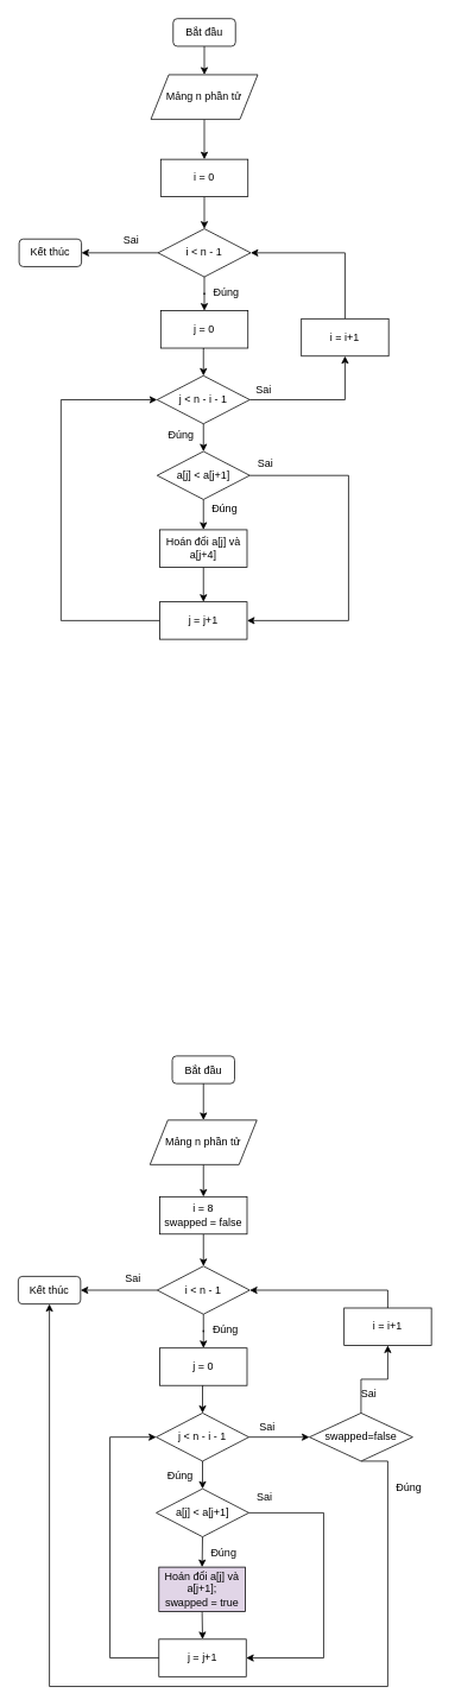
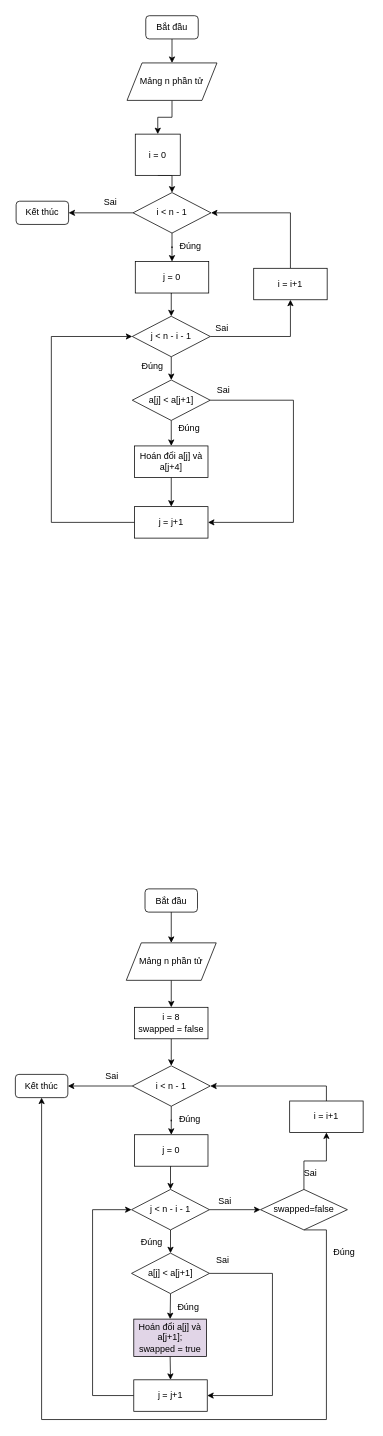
  <mxCell id="0" />
  <mxCell id="1" parent="0" />
  <mxCell id="2" style="edgeStyle=orthogonalEdgeStyle;rounded=0;orthogonalLoop=1;jettySize=auto;html=1;exitX=0.5;exitY=1;exitDx=0;exitDy=0;entryX=0.5;entryY=0;entryDx=0;entryDy=0;" edge="1" parent="1" source="3" target="5"><mxGeometry relative="1" as="geometry" /></mxCell>
  <mxCell id="3" value="Bắt đầu" style="rounded=1;whiteSpace=wrap;html=1;" vertex="1" parent="1"><mxGeometry x="194" y="20" width="70" height="31" as="geometry" /></mxCell>
  <mxCell id="4" style="edgeStyle=orthogonalEdgeStyle;rounded=0;orthogonalLoop=1;jettySize=auto;html=1;exitX=0.5;exitY=1;exitDx=0;exitDy=0;entryX=0.5;entryY=0;entryDx=0;entryDy=0;" edge="1" parent="1" source="5" target="7"><mxGeometry relative="1" as="geometry" /></mxCell>
  <mxCell id="5" value="Mảng n phần tử" style="shape=parallelogram;perimeter=parallelogramPerimeter;whiteSpace=wrap;html=1;fixedSize=1;" vertex="1" parent="1"><mxGeometry x="169" y="83" width="120" height="50" as="geometry" /></mxCell>
  <mxCell id="6" style="edgeStyle=orthogonalEdgeStyle;rounded=0;orthogonalLoop=1;jettySize=auto;html=1;exitX=0.5;exitY=1;exitDx=0;exitDy=0;entryX=0.5;entryY=0;entryDx=0;entryDy=0;" edge="1" parent="1" source="7" target="10"><mxGeometry relative="1" as="geometry" /></mxCell>
- <mxCell id="7" value="i = 0" style="rounded=0;whiteSpace=wrap;html=1;" vertex="1" parent="1"><mxGeometry x="180" y="178" width="98" height="42" as="geometry" /></mxCell>
+ <mxCell id="7" value="i = 0" style="rounded=0;whiteSpace=wrap;html=1;" vertex="1" parent="1"><mxGeometry x="180" y="178" width="60" height="55" as="geometry" /></mxCell>
  <mxCell id="8" style="edgeStyle=orthogonalEdgeStyle;rounded=0;orthogonalLoop=1;jettySize=auto;html=1;exitX=0.5;exitY=1;exitDx=0;exitDy=0;" edge="1" parent="1" source="10" target="12"><mxGeometry relative="1" as="geometry" /></mxCell>
  <mxCell id="9" style="edgeStyle=orthogonalEdgeStyle;rounded=0;orthogonalLoop=1;jettySize=auto;html=1;exitX=0;exitY=0.5;exitDx=0;exitDy=0;entryX=1;entryY=0.5;entryDx=0;entryDy=0;" edge="1" parent="1" source="10" target="29"><mxGeometry relative="1" as="geometry" /></mxCell>
  <mxCell id="10" value="i &amp;lt; n - 1" style="rhombus;whiteSpace=wrap;html=1;" vertex="1" parent="1"><mxGeometry x="177" y="256" width="104" height="54" as="geometry" /></mxCell>
  <mxCell id="11" style="edgeStyle=orthogonalEdgeStyle;rounded=0;orthogonalLoop=1;jettySize=auto;html=1;exitX=0.5;exitY=1;exitDx=0;exitDy=0;entryX=0.5;entryY=0;entryDx=0;entryDy=0;" edge="1" parent="1" source="12" target="16"><mxGeometry relative="1" as="geometry" /></mxCell>
  <mxCell id="12" value="j = 0" style="rounded=0;whiteSpace=wrap;html=1;" vertex="1" parent="1"><mxGeometry x="180" y="348" width="98" height="42" as="geometry" /></mxCell>
  <mxCell id="13" value="Đúng" style="text;html=1;align=center;verticalAlign=middle;whiteSpace=wrap;rounded=0;" vertex="1" parent="1"><mxGeometry x="224" y="313" width="60" height="30" as="geometry" /></mxCell>
  <mxCell id="14" style="edgeStyle=orthogonalEdgeStyle;rounded=0;orthogonalLoop=1;jettySize=auto;html=1;exitX=0.5;exitY=1;exitDx=0;exitDy=0;entryX=0.5;entryY=0;entryDx=0;entryDy=0;" edge="1" parent="1" source="16" target="19"><mxGeometry relative="1" as="geometry" /></mxCell>
  <mxCell id="15" style="edgeStyle=orthogonalEdgeStyle;rounded=0;orthogonalLoop=1;jettySize=auto;html=1;exitX=1;exitY=0.5;exitDx=0;exitDy=0;entryX=0.5;entryY=1;entryDx=0;entryDy=0;" edge="1" parent="1" source="16" target="28"><mxGeometry relative="1" as="geometry" /></mxCell>
  <mxCell id="16" value="j &amp;lt; n - i - 1" style="rhombus;whiteSpace=wrap;html=1;" vertex="1" parent="1"><mxGeometry x="176" y="421" width="104" height="54" as="geometry" /></mxCell>
  <mxCell id="17" style="edgeStyle=orthogonalEdgeStyle;rounded=0;orthogonalLoop=1;jettySize=auto;html=1;exitX=0.5;exitY=1;exitDx=0;exitDy=0;entryX=0.5;entryY=0;entryDx=0;entryDy=0;" edge="1" parent="1" source="19" target="21"><mxGeometry relative="1" as="geometry" /></mxCell>
  <mxCell id="18" style="edgeStyle=orthogonalEdgeStyle;rounded=0;orthogonalLoop=1;jettySize=auto;html=1;exitX=1;exitY=0.5;exitDx=0;exitDy=0;entryX=1;entryY=0.5;entryDx=0;entryDy=0;" edge="1" parent="1" source="19" target="23"><mxGeometry relative="1" as="geometry"><Array as="points"><mxPoint x="391" y="533" /><mxPoint x="391" y="696" /></Array></mxGeometry></mxCell>
  <mxCell id="19" value="a[j] &amp;lt; a[j+1]" style="rhombus;whiteSpace=wrap;html=1;" vertex="1" parent="1"><mxGeometry x="176" y="506" width="104" height="54" as="geometry" /></mxCell>
  <mxCell id="20" style="edgeStyle=orthogonalEdgeStyle;rounded=0;orthogonalLoop=1;jettySize=auto;html=1;exitX=0.5;exitY=1;exitDx=0;exitDy=0;entryX=0.5;entryY=0;entryDx=0;entryDy=0;" edge="1" parent="1" source="21" target="23"><mxGeometry relative="1" as="geometry" /></mxCell>
  <mxCell id="21" value="Hoán đổi a[j] và a[j+4]" style="rounded=0;whiteSpace=wrap;html=1;" vertex="1" parent="1"><mxGeometry x="179" y="594" width="98" height="42" as="geometry" /></mxCell>
  <mxCell id="22" style="edgeStyle=orthogonalEdgeStyle;rounded=0;orthogonalLoop=1;jettySize=auto;html=1;exitX=0;exitY=0.5;exitDx=0;exitDy=0;entryX=0;entryY=0.5;entryDx=0;entryDy=0;" edge="1" parent="1" source="23" target="16"><mxGeometry relative="1" as="geometry"><Array as="points"><mxPoint x="68" y="696" /><mxPoint x="68" y="448" /></Array></mxGeometry></mxCell>
  <mxCell id="23" value="j = j+1" style="rounded=0;whiteSpace=wrap;html=1;" vertex="1" parent="1"><mxGeometry x="179" y="675" width="98" height="42" as="geometry" /></mxCell>
  <mxCell id="24" value="Đúng" style="text;html=1;align=center;verticalAlign=middle;whiteSpace=wrap;rounded=0;" vertex="1" parent="1"><mxGeometry x="222" y="555" width="60" height="30" as="geometry" /></mxCell>
  <mxCell id="25" value="Sai" style="text;html=1;align=center;verticalAlign=middle;whiteSpace=wrap;rounded=0;" vertex="1" parent="1"><mxGeometry x="268" y="505" width="60" height="30" as="geometry" /></mxCell>
  <mxCell id="26" value="Đúng" style="text;html=1;align=center;verticalAlign=middle;whiteSpace=wrap;rounded=0;" vertex="1" parent="1"><mxGeometry x="173" y="473" width="60" height="30" as="geometry" /></mxCell>
  <mxCell id="27" style="edgeStyle=orthogonalEdgeStyle;rounded=0;orthogonalLoop=1;jettySize=auto;html=1;exitX=0.5;exitY=0;exitDx=0;exitDy=0;entryX=1;entryY=0.5;entryDx=0;entryDy=0;" edge="1" parent="1" source="28" target="10"><mxGeometry relative="1" as="geometry" /></mxCell>
  <mxCell id="28" value="i = i+1" style="rounded=0;whiteSpace=wrap;html=1;" vertex="1" parent="1"><mxGeometry x="338" y="357" width="98" height="42" as="geometry" /></mxCell>
  <mxCell id="29" value="Kết thúc" style="rounded=1;whiteSpace=wrap;html=1;" vertex="1" parent="1"><mxGeometry x="21" y="267.5" width="70" height="31" as="geometry" /></mxCell>
  <mxCell id="30" style="edgeStyle=orthogonalEdgeStyle;rounded=0;orthogonalLoop=1;jettySize=auto;html=1;exitX=0.5;exitY=1;exitDx=0;exitDy=0;entryX=0.5;entryY=0;entryDx=0;entryDy=0;" edge="1" parent="1" source="31" target="33"><mxGeometry relative="1" as="geometry" /></mxCell>
  <mxCell id="31" value="Bắt đầu" style="rounded=1;whiteSpace=wrap;html=1;" vertex="1" parent="1"><mxGeometry x="193" y="1185" width="70" height="31" as="geometry" /></mxCell>
  <mxCell id="32" style="edgeStyle=orthogonalEdgeStyle;rounded=0;orthogonalLoop=1;jettySize=auto;html=1;exitX=0.5;exitY=1;exitDx=0;exitDy=0;entryX=0.5;entryY=0;entryDx=0;entryDy=0;" edge="1" parent="1" source="33" target="35"><mxGeometry relative="1" as="geometry" /></mxCell>
  <mxCell id="33" value="Mảng n phần tử" style="shape=parallelogram;perimeter=parallelogramPerimeter;whiteSpace=wrap;html=1;fixedSize=1;" vertex="1" parent="1"><mxGeometry x="168" y="1257" width="120" height="50" as="geometry" /></mxCell>
  <mxCell id="34" style="edgeStyle=orthogonalEdgeStyle;rounded=0;orthogonalLoop=1;jettySize=auto;html=1;exitX=0.5;exitY=1;exitDx=0;exitDy=0;entryX=0.5;entryY=0;entryDx=0;entryDy=0;" edge="1" parent="1" source="35" target="38"><mxGeometry relative="1" as="geometry" /></mxCell>
  <mxCell id="35" value="i = 8&lt;div&gt;swapped = false&lt;/div&gt;" style="rounded=0;whiteSpace=wrap;html=1;" vertex="1" parent="1"><mxGeometry x="179" y="1343" width="98" height="42" as="geometry" /></mxCell>
  <mxCell id="36" style="edgeStyle=orthogonalEdgeStyle;rounded=0;orthogonalLoop=1;jettySize=auto;html=1;exitX=0.5;exitY=1;exitDx=0;exitDy=0;" edge="1" parent="1" source="38" target="40"><mxGeometry relative="1" as="geometry" /></mxCell>
  <mxCell id="37" style="edgeStyle=orthogonalEdgeStyle;rounded=0;orthogonalLoop=1;jettySize=auto;html=1;exitX=0;exitY=0.5;exitDx=0;exitDy=0;entryX=1;entryY=0.5;entryDx=0;entryDy=0;" edge="1" parent="1" source="38" target="57"><mxGeometry relative="1" as="geometry" /></mxCell>
  <mxCell id="38" value="i &amp;lt; n - 1" style="rhombus;whiteSpace=wrap;html=1;" vertex="1" parent="1"><mxGeometry x="176" y="1421" width="104" height="54" as="geometry" /></mxCell>
  <mxCell id="39" style="edgeStyle=orthogonalEdgeStyle;rounded=0;orthogonalLoop=1;jettySize=auto;html=1;exitX=0.5;exitY=1;exitDx=0;exitDy=0;entryX=0.5;entryY=0;entryDx=0;entryDy=0;" edge="1" parent="1" source="40" target="44"><mxGeometry relative="1" as="geometry" /></mxCell>
  <mxCell id="40" value="j = 0" style="rounded=0;whiteSpace=wrap;html=1;" vertex="1" parent="1"><mxGeometry x="179" y="1513" width="98" height="42" as="geometry" /></mxCell>
  <mxCell id="41" value="Đúng" style="text;html=1;align=center;verticalAlign=middle;whiteSpace=wrap;rounded=0;" vertex="1" parent="1"><mxGeometry x="223" y="1478" width="60" height="30" as="geometry" /></mxCell>
  <mxCell id="42" style="edgeStyle=orthogonalEdgeStyle;rounded=0;orthogonalLoop=1;jettySize=auto;html=1;exitX=0.5;exitY=1;exitDx=0;exitDy=0;entryX=0.5;entryY=0;entryDx=0;entryDy=0;" edge="1" parent="1" source="44" target="47"><mxGeometry relative="1" as="geometry" /></mxCell>
  <mxCell id="43" style="edgeStyle=orthogonalEdgeStyle;rounded=0;orthogonalLoop=1;jettySize=auto;html=1;exitX=1;exitY=0.5;exitDx=0;exitDy=0;entryX=0;entryY=0.5;entryDx=0;entryDy=0;" edge="1" parent="1" source="44" target="63"><mxGeometry relative="1" as="geometry" /></mxCell>
  <mxCell id="44" value="j &amp;lt; n - i - 1" style="rhombus;whiteSpace=wrap;html=1;" vertex="1" parent="1"><mxGeometry x="175" y="1586" width="104" height="54" as="geometry" /></mxCell>
  <mxCell id="45" style="edgeStyle=orthogonalEdgeStyle;rounded=0;orthogonalLoop=1;jettySize=auto;html=1;exitX=0.5;exitY=1;exitDx=0;exitDy=0;entryX=0.5;entryY=0;entryDx=0;entryDy=0;" edge="1" parent="1" source="47" target="49"><mxGeometry relative="1" as="geometry" /></mxCell>
  <mxCell id="46" style="edgeStyle=orthogonalEdgeStyle;rounded=0;orthogonalLoop=1;jettySize=auto;html=1;exitX=1;exitY=0.5;exitDx=0;exitDy=0;entryX=1;entryY=0.5;entryDx=0;entryDy=0;" edge="1" parent="1" source="47" target="51"><mxGeometry relative="1" as="geometry"><Array as="points"><mxPoint x="363" y="1698" /><mxPoint x="363" y="1861" /></Array></mxGeometry></mxCell>
  <mxCell id="47" value="a[j] &amp;lt; a[j+1]" style="rhombus;whiteSpace=wrap;html=1;" vertex="1" parent="1"><mxGeometry x="175" y="1671" width="104" height="54" as="geometry" /></mxCell>
  <mxCell id="48" style="edgeStyle=orthogonalEdgeStyle;rounded=0;orthogonalLoop=1;jettySize=auto;html=1;exitX=0.5;exitY=1;exitDx=0;exitDy=0;entryX=0.5;entryY=0;entryDx=0;entryDy=0;" edge="1" parent="1" source="49" target="51"><mxGeometry relative="1" as="geometry" /></mxCell>
  <mxCell id="49" value="Hoán đổi a[j] và a[j+1];&lt;div&gt;swapped = true&lt;/div&gt;" style="rounded=0;whiteSpace=wrap;html=1;fillColor=#e1d5e7;" vertex="1" parent="1"><mxGeometry x="178" y="1759" width="97" height="50" as="geometry" /></mxCell>
  <mxCell id="50" style="edgeStyle=orthogonalEdgeStyle;rounded=0;orthogonalLoop=1;jettySize=auto;html=1;exitX=0;exitY=0.5;exitDx=0;exitDy=0;entryX=0;entryY=0.5;entryDx=0;entryDy=0;" edge="1" parent="1" source="51" target="44"><mxGeometry relative="1" as="geometry"><Array as="points"><mxPoint x="123" y="1861" /><mxPoint x="123" y="1613" /></Array></mxGeometry></mxCell>
  <mxCell id="51" value="j = j+1" style="rounded=0;whiteSpace=wrap;html=1;" vertex="1" parent="1"><mxGeometry x="178" y="1840" width="98" height="42" as="geometry" /></mxCell>
  <mxCell id="52" value="Đúng" style="text;html=1;align=center;verticalAlign=middle;whiteSpace=wrap;rounded=0;" vertex="1" parent="1"><mxGeometry x="221" y="1728" width="60" height="30" as="geometry" /></mxCell>
  <mxCell id="53" value="Sai" style="text;html=1;align=center;verticalAlign=middle;whiteSpace=wrap;rounded=0;" vertex="1" parent="1"><mxGeometry x="267" y="1665" width="60" height="30" as="geometry" /></mxCell>
  <mxCell id="54" value="Đúng" style="text;html=1;align=center;verticalAlign=middle;whiteSpace=wrap;rounded=0;" vertex="1" parent="1"><mxGeometry x="172" y="1641" width="60" height="30" as="geometry" /></mxCell>
  <mxCell id="55" style="edgeStyle=orthogonalEdgeStyle;rounded=0;orthogonalLoop=1;jettySize=auto;html=1;exitX=0.5;exitY=0;exitDx=0;exitDy=0;entryX=1;entryY=0.5;entryDx=0;entryDy=0;" edge="1" parent="1" source="56" target="38"><mxGeometry relative="1" as="geometry" /></mxCell>
  <mxCell id="56" value="i = i+1" style="rounded=0;whiteSpace=wrap;html=1;" vertex="1" parent="1"><mxGeometry x="386" y="1468" width="98" height="42" as="geometry" /></mxCell>
  <mxCell id="57" value="Kết thúc" style="rounded=1;whiteSpace=wrap;html=1;" vertex="1" parent="1"><mxGeometry x="20" y="1432.5" width="70" height="31" as="geometry" /></mxCell>
  <mxCell id="58" value="Sai" style="text;html=1;align=center;verticalAlign=middle;whiteSpace=wrap;rounded=0;" vertex="1" parent="1"><mxGeometry x="117" y="254" width="60" height="30" as="geometry" /></mxCell>
  <mxCell id="59" value="Sai" style="text;html=1;align=center;verticalAlign=middle;whiteSpace=wrap;rounded=0;" vertex="1" parent="1"><mxGeometry x="266" y="422" width="60" height="30" as="geometry" /></mxCell>
  <mxCell id="60" value="Sai" style="text;html=1;align=center;verticalAlign=middle;whiteSpace=wrap;rounded=0;" vertex="1" parent="1"><mxGeometry x="119" y="1420" width="60" height="30" as="geometry" /></mxCell>
  <mxCell id="61" value="Sai" style="text;html=1;align=center;verticalAlign=middle;whiteSpace=wrap;rounded=0;" vertex="1" parent="1"><mxGeometry x="270" y="1587" width="60" height="30" as="geometry" /></mxCell>
  <mxCell id="62" style="edgeStyle=orthogonalEdgeStyle;rounded=0;orthogonalLoop=1;jettySize=auto;html=1;exitX=0.5;exitY=1;exitDx=0;exitDy=0;entryX=0.5;entryY=1;entryDx=0;entryDy=0;" edge="1" parent="1" source="63" target="57"><mxGeometry relative="1" as="geometry"><Array as="points"><mxPoint x="435" y="1893" /><mxPoint x="55" y="1893" /></Array></mxGeometry></mxCell>
  <mxCell id="63" value="swapped=false" style="rhombus;whiteSpace=wrap;html=1;" vertex="1" parent="1"><mxGeometry x="347" y="1586" width="116" height="54" as="geometry" /></mxCell>
  <mxCell id="64" style="edgeStyle=orthogonalEdgeStyle;rounded=0;orthogonalLoop=1;jettySize=auto;html=1;exitX=0.5;exitY=0;exitDx=0;exitDy=0;entryX=0.5;entryY=1;entryDx=0;entryDy=0;" edge="1" parent="1" source="63" target="56"><mxGeometry relative="1" as="geometry" /></mxCell>
  <mxCell id="65" value="Sai" style="text;html=1;align=center;verticalAlign=middle;whiteSpace=wrap;rounded=0;" vertex="1" parent="1"><mxGeometry x="384" y="1550" width="60" height="30" as="geometry" /></mxCell>
  <mxCell id="66" value="Đúng" style="text;html=1;align=center;verticalAlign=middle;whiteSpace=wrap;rounded=0;" vertex="1" parent="1"><mxGeometry x="429" y="1655" width="60" height="30" as="geometry" /></mxCell>
